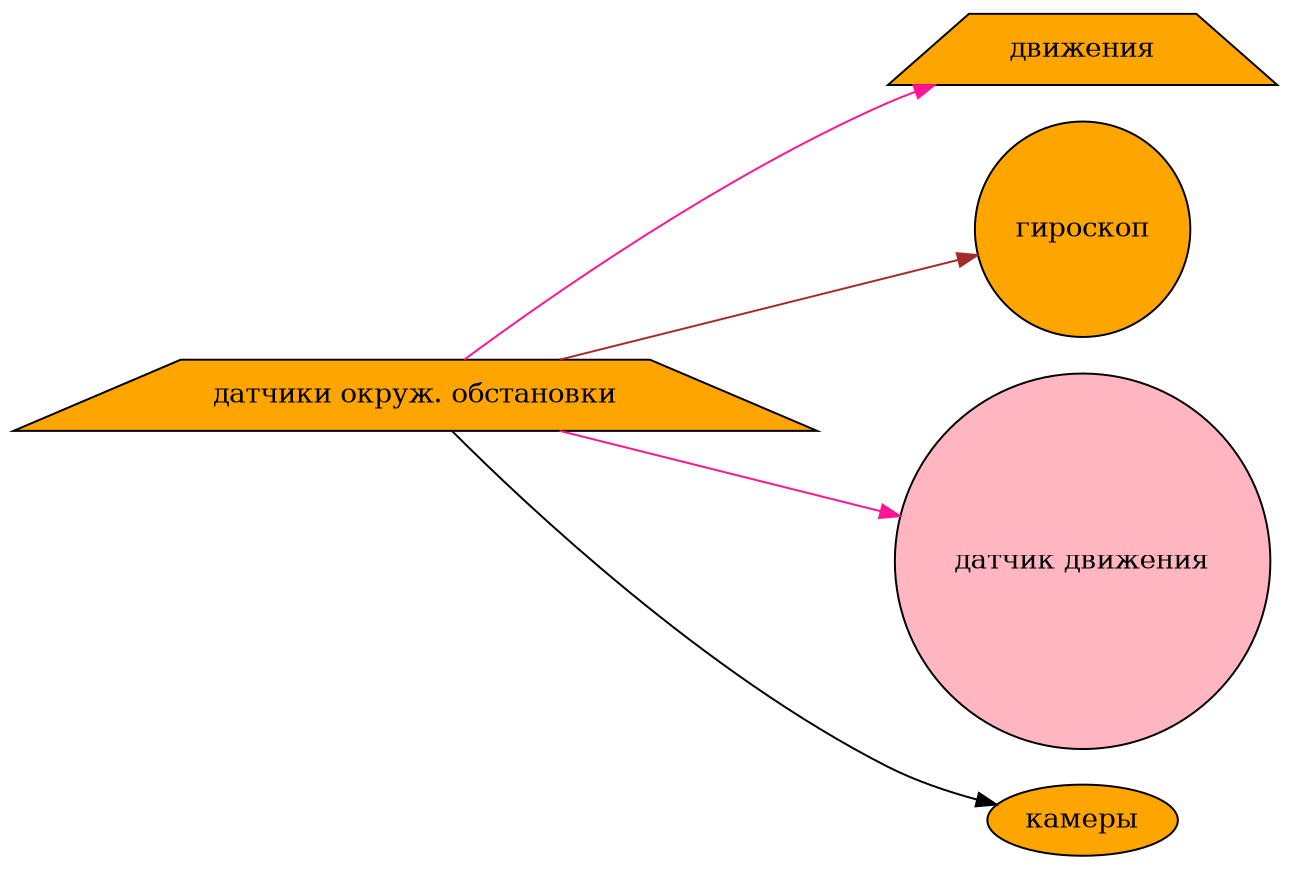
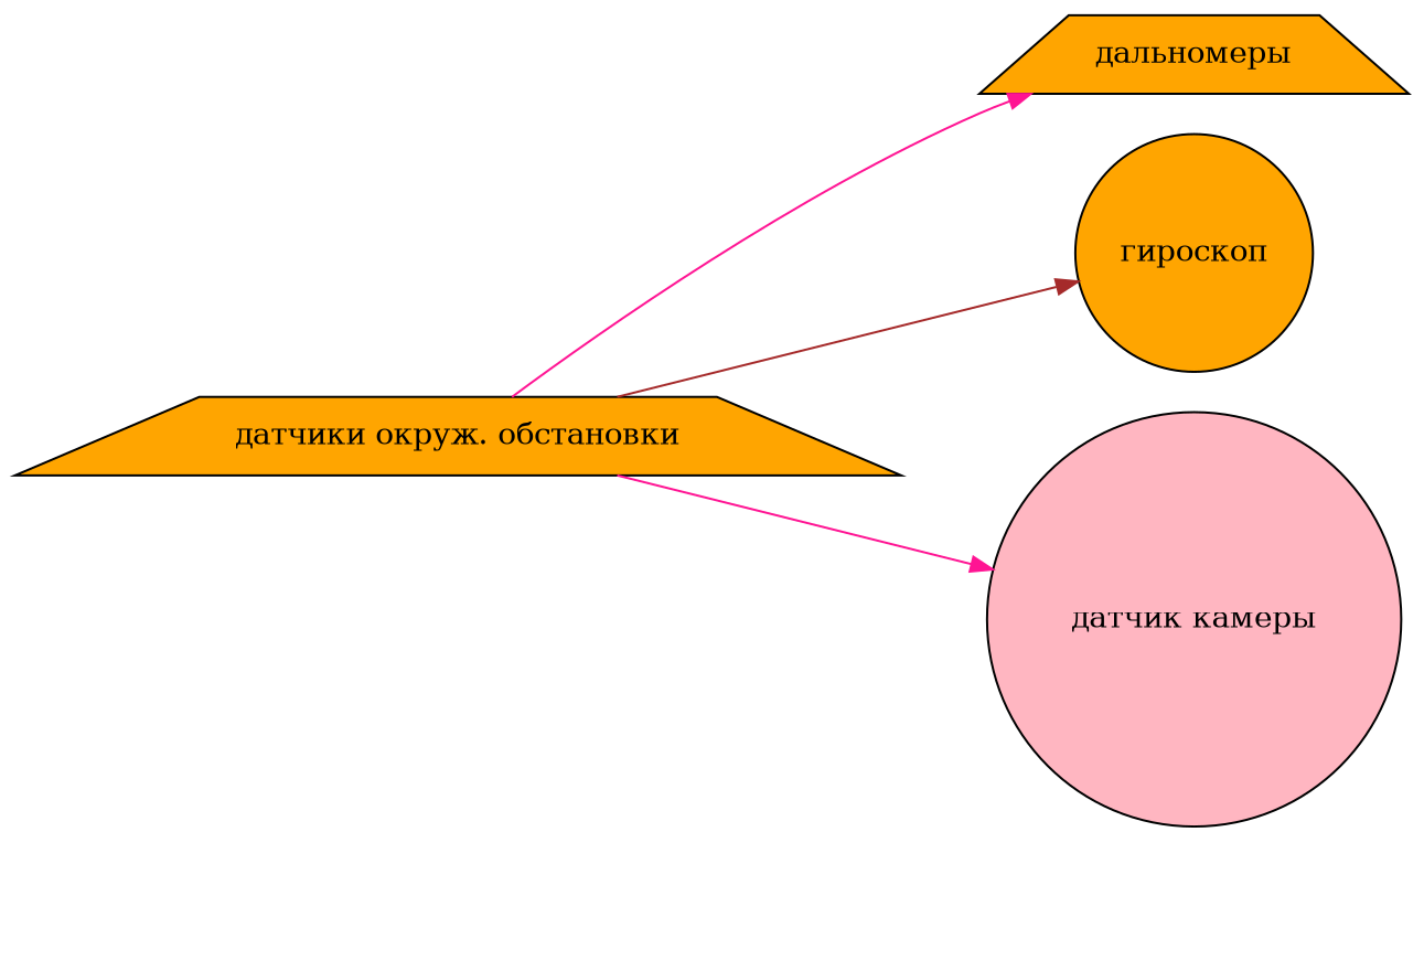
  digraph {
    rankdir=LR
    node [fillcolor=orange shape=trapezium style=filled]
    edge [color=deeppink]
    "датчики окруж. обстановки"
-   "дальномеры" [label="движения"]
+   "дальномеры"
    "гироскоп" [shape=circle]
-   "датчик движения" [fillcolor=lightpink shape=circle]
-   "камеры" [shape=ellipse]
+   "датчик движения" [fillcolor=lightpink shape=circle label="датчик камеры"]
    "датчики окруж. обстановки" -> "дальномеры"
    "датчики окруж. обстановки" -> "гироскоп" [color=brown]
    "датчики окруж. обстановки" -> "датчик движения"
-   "датчики окруж. обстановки" -> "камеры" [color=black]
  }
